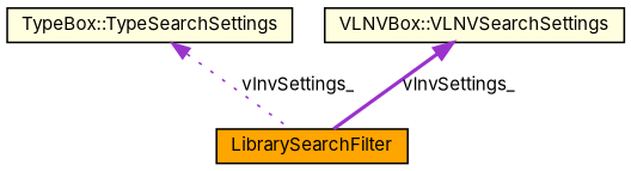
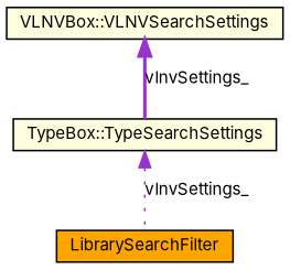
  digraph {
    fontname=Inter
    node [color=black fillcolor=lightyellow fontname=Inter fontsize=10 shape=record style=filled]
    edge [color=darkorchid3 dir=back fontname=Inter fontsize=10 labelfontname=FreeSans labelfontsize=10]
    n1 [fillcolor=orange fontcolor=black height=0.2 label=LibrarySearchFilter width=0.4]
    n2 [height=0.2 label="TypeBox::TypeSearchSettings" width=0.4]
    n3 [height=0.2 label="VLNVBox::VLNVSearchSettings" width=0.4]
    n2 -> n1 [label=vlnvSettings_ style=dotted]
-   n3 -> n1 [label=vlnvSettings_ style=bold]
+   n3 -> n2 [label=vlnvSettings_ style=bold]
  }
